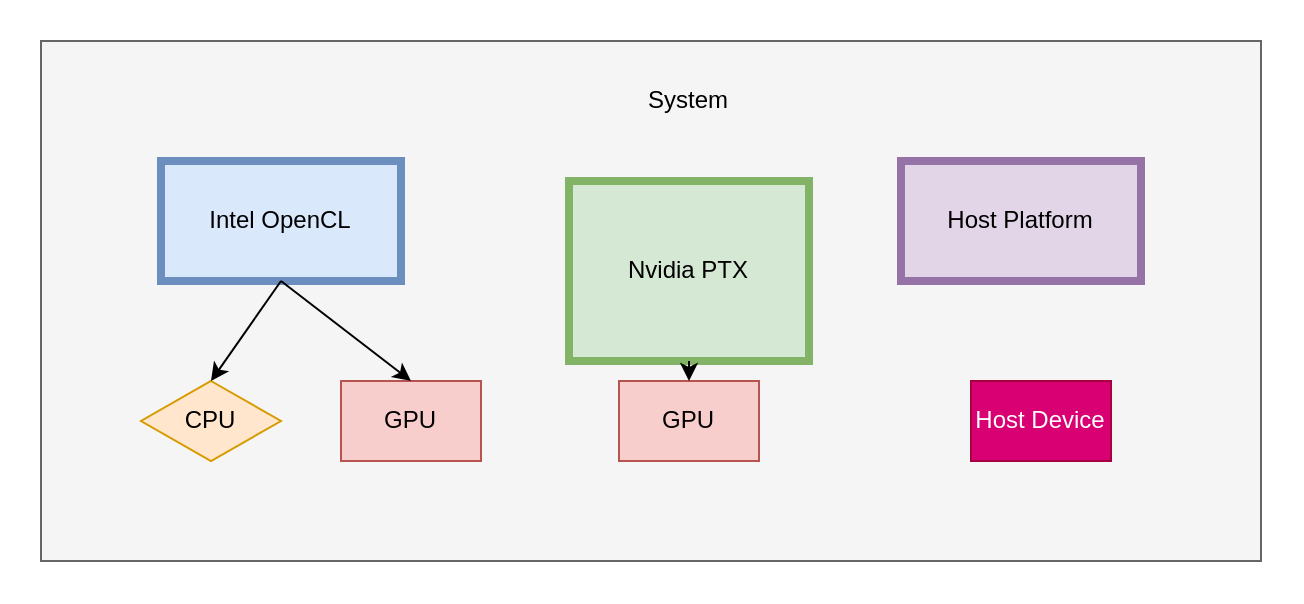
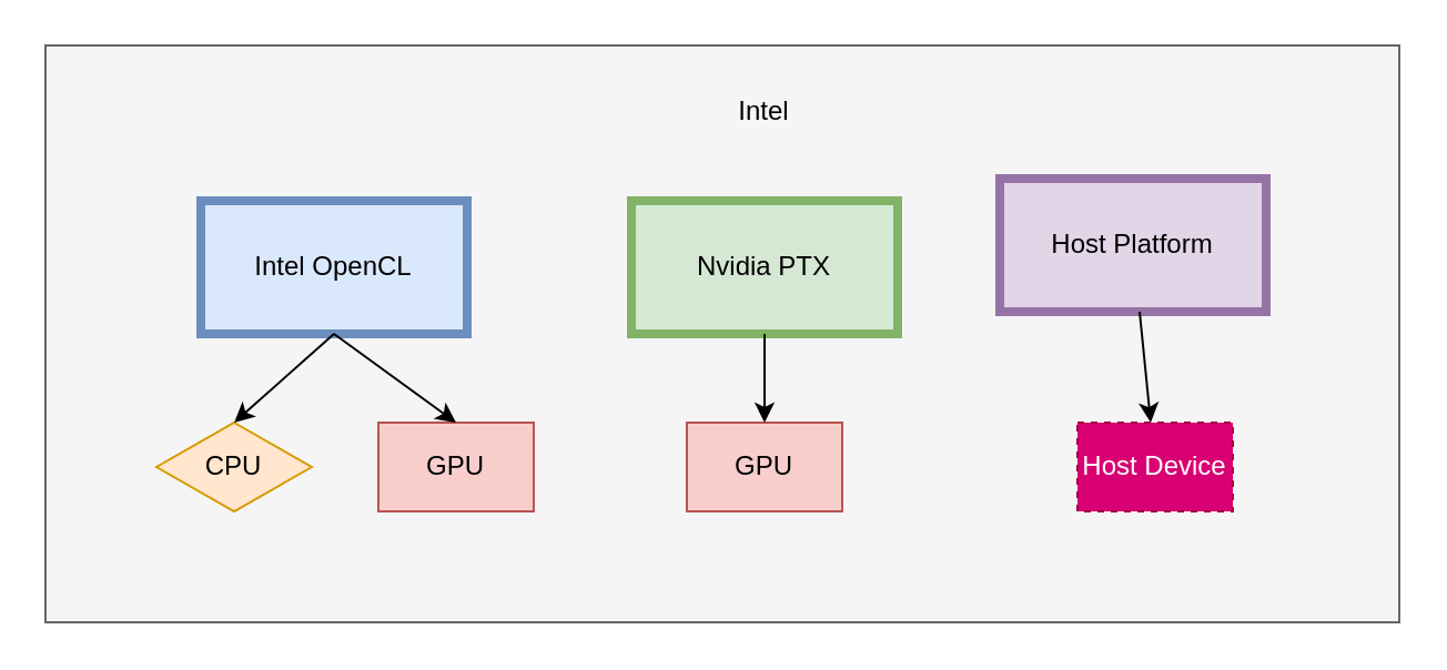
  <mxCell id="0" />
  <mxCell id="1" parent="0" />
  <mxCell id="2" value="" style="rounded=0;whiteSpace=wrap;html=1;fillColor=#f5f5f5;strokeColor=#666666;fontColor=#333333;" vertex="1" parent="1"><mxGeometry x="20" y="20" width="610" height="260" as="geometry" /></mxCell>
- <mxCell id="3" value="Intel OpenCL" style="rounded=0;whiteSpace=wrap;html=1;fillColor=#dae8fc;strokeColor=#6c8ebf;strokeWidth=4;" vertex="1" parent="1"><mxGeometry x="80" y="80" width="120" height="60" as="geometry" /></mxCell>
- <mxCell id="4" value="Nvidia PTX" style="rounded=0;whiteSpace=wrap;html=1;fillColor=#d5e8d4;strokeColor=#82b366;strokeWidth=4;" vertex="1" parent="1"><mxGeometry x="284" y="90" width="120" height="90" as="geometry" /></mxCell>
+ <mxCell id="3" value="Intel OpenCL" style="rounded=0;whiteSpace=wrap;html=1;fillColor=#dae8fc;strokeColor=#6c8ebf;strokeWidth=4;" vertex="1" parent="1"><mxGeometry x="90" y="90" width="120" height="60" as="geometry" /></mxCell>
+ <mxCell id="4" value="Nvidia PTX" style="rounded=0;whiteSpace=wrap;html=1;fillColor=#d5e8d4;strokeColor=#82b366;strokeWidth=4;" vertex="1" parent="1"><mxGeometry x="284" y="90" width="120" height="60" as="geometry" /></mxCell>
  <mxCell id="5" value="CPU" style="rhombus;whiteSpace=wrap;html=1;fillColor=#ffe6cc;strokeColor=#d79b00;" vertex="1" parent="1"><mxGeometry x="70" y="190" width="70" height="40" as="geometry" /></mxCell>
  <mxCell id="6" value="GPU" style="rounded=0;whiteSpace=wrap;html=1;fillColor=#f8cecc;strokeColor=#b85450;" vertex="1" parent="1"><mxGeometry x="170" y="190" width="70" height="40" as="geometry" /></mxCell>
  <mxCell id="7" value="GPU" style="rounded=0;whiteSpace=wrap;html=1;fillColor=#f8cecc;strokeColor=#b85450;" vertex="1" parent="1"><mxGeometry x="309" y="190" width="70" height="40" as="geometry" /></mxCell>
  <mxCell id="8" value="" style="endArrow=classic;html=1;" edge="1" parent="1" source="4" target="7"><mxGeometry width="50" height="50" relative="1" as="geometry"><mxPoint x="324" y="330" as="sourcePoint" /><mxPoint x="374" y="280" as="targetPoint" /></mxGeometry></mxCell>
  <mxCell id="9" value="" style="endArrow=classic;html=1;exitX=0.5;exitY=1;exitDx=0;exitDy=0;entryX=0.5;entryY=0;entryDx=0;entryDy=0;" edge="1" parent="1" source="3" target="6"><mxGeometry width="50" height="50" relative="1" as="geometry"><mxPoint x="380" y="330" as="sourcePoint" /><mxPoint x="430" y="280" as="targetPoint" /></mxGeometry></mxCell>
  <mxCell id="10" value="" style="endArrow=classic;html=1;entryX=0.5;entryY=0;entryDx=0;entryDy=0;exitX=0.5;exitY=1;exitDx=0;exitDy=0;" edge="1" parent="1" source="3" target="5"><mxGeometry width="50" height="50" relative="1" as="geometry"><mxPoint x="160" y="160" as="sourcePoint" /><mxPoint x="196.667" y="200" as="targetPoint" /></mxGeometry></mxCell>
- <mxCell id="11" value="System" style="text;html=1;strokeColor=none;fillColor=none;align=center;verticalAlign=middle;whiteSpace=wrap;rounded=0;" vertex="1" parent="1"><mxGeometry x="324" y="40" width="40" height="20" as="geometry" /></mxCell>
+ <mxCell id="11" value="Intel" style="text;html=1;strokeColor=none;fillColor=none;align=center;verticalAlign=middle;whiteSpace=wrap;rounded=0;" vertex="1" parent="1"><mxGeometry x="324" y="40" width="40" height="20" as="geometry" /></mxCell>
  <mxCell id="12" value="Host Platform" style="rounded=0;whiteSpace=wrap;html=1;fillColor=#e1d5e7;strokeColor=#9673a6;strokeWidth=4;" vertex="1" parent="1"><mxGeometry x="450" y="80" width="120" height="60" as="geometry" /></mxCell>
- <mxCell id="13" value="Host Device" style="rounded=0;whiteSpace=wrap;html=1;fillColor=#d80073;strokeColor=#A50040;fontColor=#ffffff;" vertex="1" parent="1"><mxGeometry x="485" y="190" width="70" height="40" as="geometry" /></mxCell>
+ <mxCell id="13" value="Host Device" style="rounded=0;whiteSpace=wrap;html=1;fillColor=#d80073;strokeColor=#A50040;fontColor=#ffffff;dashed=1;" vertex="1" parent="1"><mxGeometry x="485" y="190" width="70" height="40" as="geometry" /></mxCell>
+ <mxCell id="14" value="" style="endArrow=classic;html=1;" edge="1" parent="1" source="12" target="13"><mxGeometry width="50" height="50" relative="1" as="geometry"><mxPoint x="500" y="330" as="sourcePoint" /><mxPoint x="550" y="280" as="targetPoint" /></mxGeometry></mxCell>
